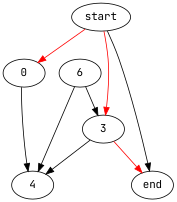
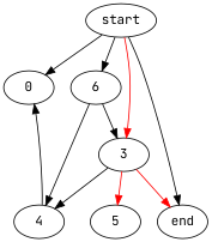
  digraph {
    fontname="JetBrains Mono"
    node [fontname="JetBrains Mono"]
    edge [fontname="JetBrains Mono"]
    n1 [label=0]
    4
    n3 [label=6]
    3
+   5
    end
    start
-   n1 -> 4
+   4 -> n1
    n3 -> 4
    n3 -> 3
    3 -> 4
+   3 -> 5 [color=red]
    3 -> end [color=red]
-   start -> n1 [color=red]
+   start -> n1
+   start -> n3
    start -> 3 [color=red]
    start -> end
  }
